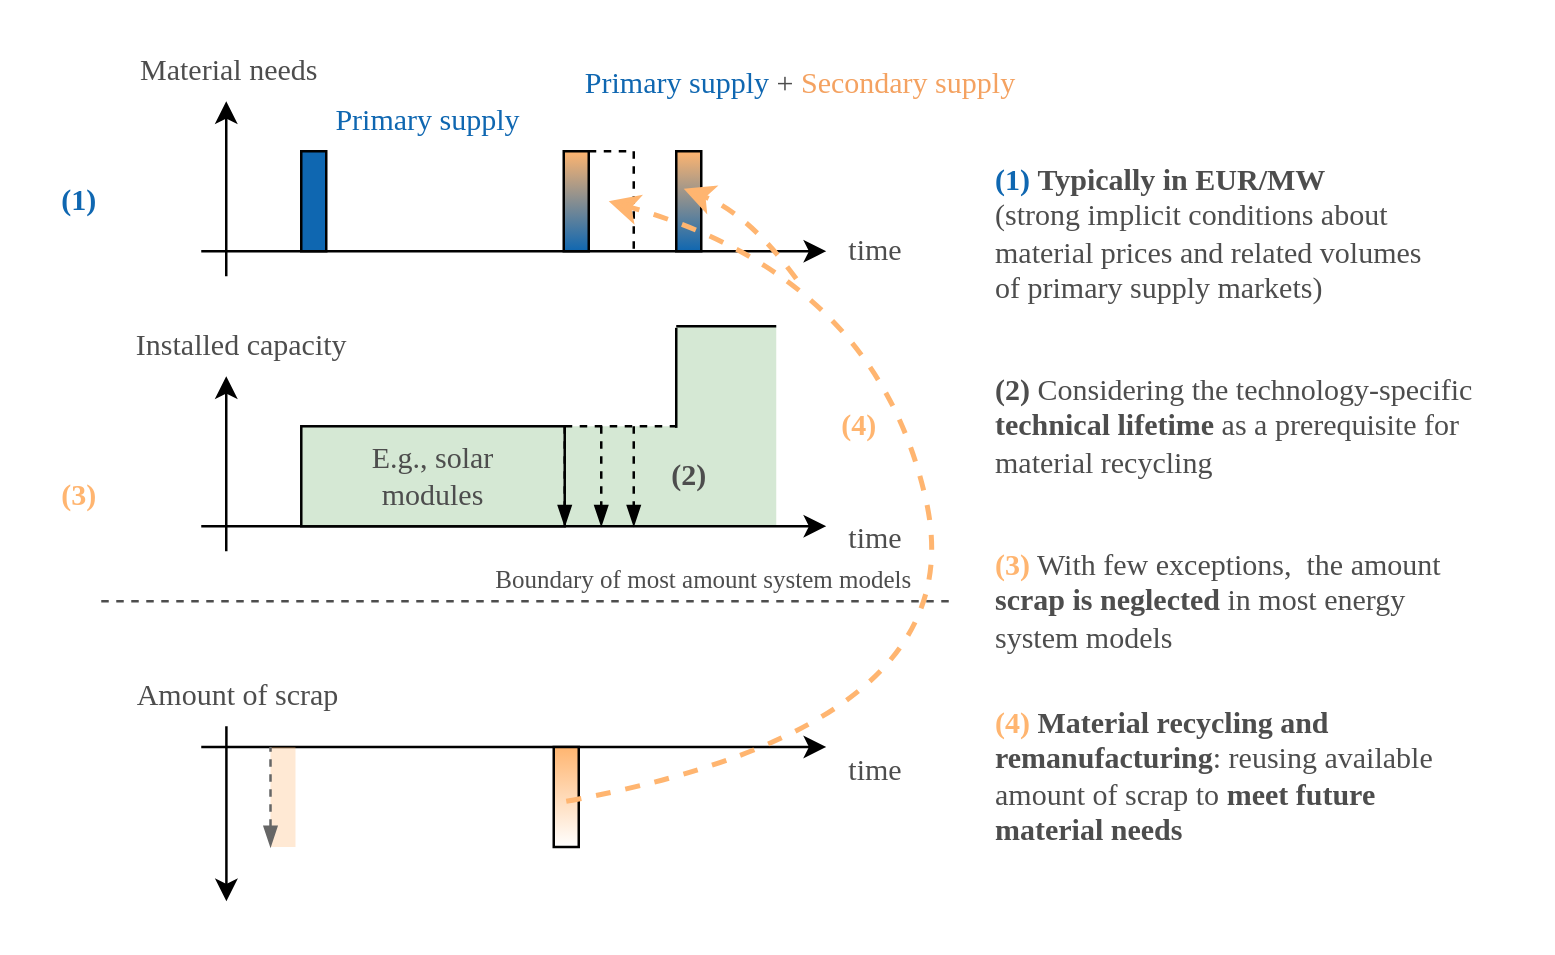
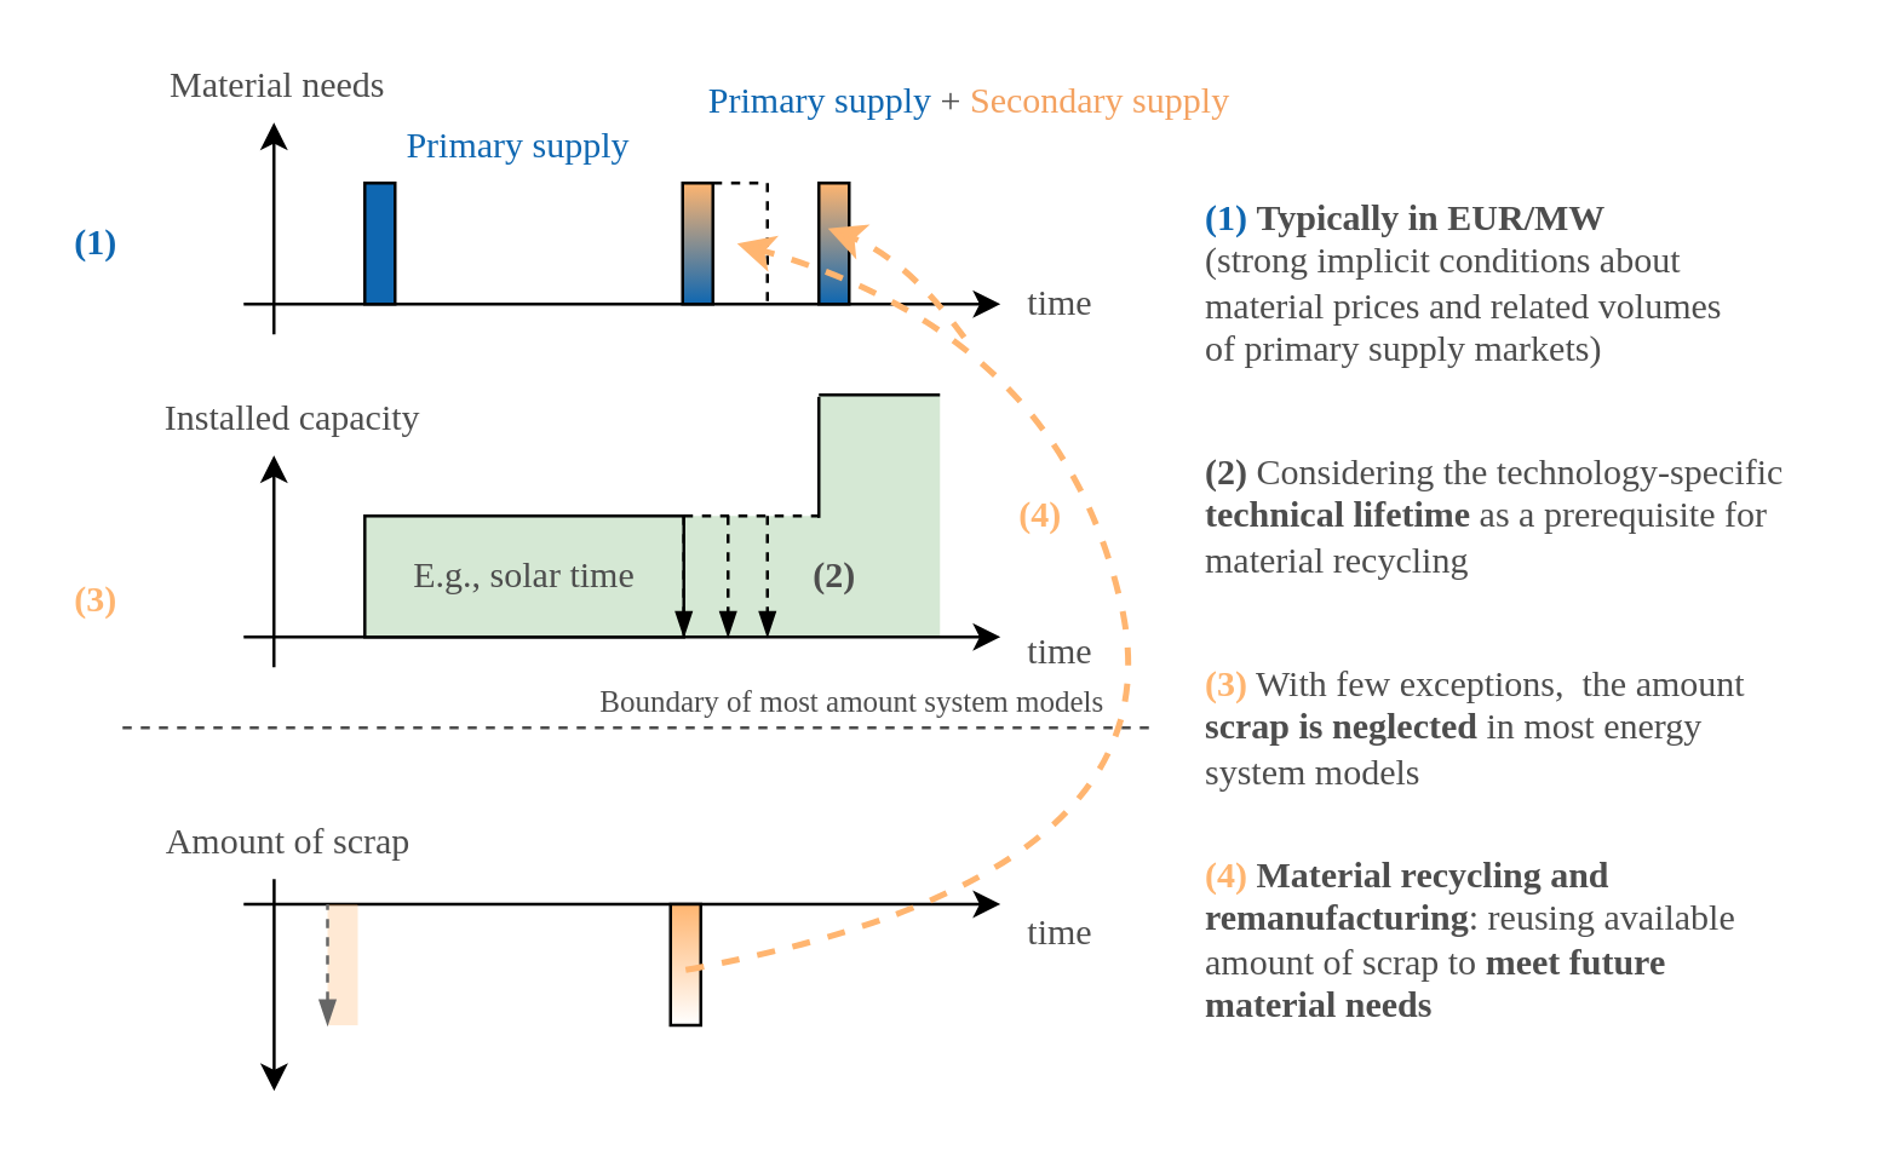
  <mxCell id="0" />
  <mxCell id="1" parent="0" />
  <mxCell id="2" value="" style="rounded=0;whiteSpace=wrap;html=1;rotation=-90;gradientColor=#0F67B1;gradientDirection=west;fillColor=#FFB570;" parent="1" vertex="1"><mxGeometry x="255" y="75" width="40" height="10" as="geometry" /></mxCell>
  <mxCell id="3" value="" style="rounded=0;whiteSpace=wrap;html=1;rotation=-90;fillColor=#D5E8D4;strokeColor=none;" parent="1" vertex="1"><mxGeometry x="240" y="150.01" width="40" height="80" as="geometry" /></mxCell>
  <mxCell id="4" value="" style="rounded=0;whiteSpace=wrap;html=1;rotation=-180;fillColor=#D5E8D4;strokeColor=none;" parent="1" vertex="1"><mxGeometry x="270" y="130" width="40" height="80" as="geometry" /></mxCell>
  <mxCell id="5" value="" style="endArrow=classic;html=1;rounded=0;endFill=1;" parent="1" edge="1"><mxGeometry width="50" height="50" relative="1" as="geometry"><mxPoint x="90" y="110" as="sourcePoint" /><mxPoint x="90" y="40" as="targetPoint" /></mxGeometry></mxCell>
  <mxCell id="6" value="" style="endArrow=classic;html=1;rounded=0;" parent="1" edge="1"><mxGeometry width="50" height="50" relative="1" as="geometry"><mxPoint x="80" y="100" as="sourcePoint" /><mxPoint x="330" y="100" as="targetPoint" /></mxGeometry></mxCell>
  <mxCell id="7" value="" style="endArrow=classic;html=1;rounded=0;endFill=1;" parent="1" edge="1"><mxGeometry width="50" height="50" relative="1" as="geometry"><mxPoint x="90" y="220" as="sourcePoint" /><mxPoint x="90" y="150" as="targetPoint" /></mxGeometry></mxCell>
  <mxCell id="8" value="" style="endArrow=classic;html=1;rounded=0;" parent="1" edge="1"><mxGeometry width="50" height="50" relative="1" as="geometry"><mxPoint x="80" y="210" as="sourcePoint" /><mxPoint x="330" y="210" as="targetPoint" /></mxGeometry></mxCell>
  <mxCell id="9" value="" style="endArrow=classic;html=1;rounded=0;" parent="1" edge="1"><mxGeometry width="50" height="50" relative="1" as="geometry"><mxPoint x="90.06" y="290" as="sourcePoint" /><mxPoint x="90.06" y="360" as="targetPoint" /></mxGeometry></mxCell>
  <mxCell id="10" value="" style="endArrow=classic;html=1;rounded=0;" parent="1" edge="1"><mxGeometry width="50" height="50" relative="1" as="geometry"><mxPoint x="80" y="298.3" as="sourcePoint" /><mxPoint x="330" y="298.3" as="targetPoint" /></mxGeometry></mxCell>
  <mxCell id="11" value="&lt;font color=&quot;#4d4d4d&quot; face=&quot;Georgia&quot;&gt;time&lt;/font&gt;" style="text;html=1;align=center;verticalAlign=middle;whiteSpace=wrap;rounded=0;" parent="1" vertex="1"><mxGeometry x="330" y="85" width="40" height="30" as="geometry" /></mxCell>
  <mxCell id="12" value="&lt;font style=&quot;font-size: 12px;&quot; color=&quot;#4d4d4d&quot;&gt;&lt;font style=&quot;font-size: 12px;&quot; face=&quot;Georgia&quot;&gt;Material&amp;nbsp;&lt;/font&gt;&lt;span style=&quot;background-color: initial; font-family: Georgia;&quot;&gt;needs&lt;/span&gt;&lt;/font&gt;" style="text;html=1;align=center;verticalAlign=middle;whiteSpace=wrap;rounded=0;rotation=0;" parent="1" vertex="1"><mxGeometry x="50" y="20" width="82.7" height="15" as="geometry" /></mxCell>
  <mxCell id="13" value="" style="rounded=0;whiteSpace=wrap;html=1;rotation=-90;gradientColor=none;gradientDirection=radial;fillColor=#0F67B1;" parent="1" vertex="1"><mxGeometry x="105" y="75" width="40" height="10" as="geometry" /></mxCell>
  <mxCell id="14" value="" style="rounded=0;whiteSpace=wrap;html=1;rotation=-90;fillColor=#D5E8D4;" parent="1" vertex="1"><mxGeometry x="152.7" y="137.32" width="40" height="105.38" as="geometry" /></mxCell>
  <mxCell id="15" value="" style="endArrow=none;html=1;rounded=0;exitX=1;exitY=1;exitDx=0;exitDy=0;dashed=1;" parent="1" source="14" edge="1"><mxGeometry width="50" height="50" relative="1" as="geometry"><mxPoint x="330" y="210" as="sourcePoint" /><mxPoint x="270" y="170" as="targetPoint" /></mxGeometry></mxCell>
  <mxCell id="16" value="" style="endArrow=blockThin;html=1;rounded=0;dashed=1;endFill=1;" parent="1" edge="1"><mxGeometry width="50" height="50" relative="1" as="geometry"><mxPoint x="253" y="170" as="sourcePoint" /><mxPoint x="253" y="210" as="targetPoint" /></mxGeometry></mxCell>
  <mxCell id="17" value="" style="endArrow=blockThin;html=1;rounded=0;dashed=1;endFill=1;" parent="1" edge="1"><mxGeometry width="50" height="50" relative="1" as="geometry"><mxPoint x="240" y="170.01" as="sourcePoint" /><mxPoint x="240" y="210.01" as="targetPoint" /></mxGeometry></mxCell>
  <mxCell id="18" value="" style="endArrow=blockThin;html=1;rounded=0;dashed=1;exitX=1;exitY=1;exitDx=0;exitDy=0;entryX=0;entryY=1;entryDx=0;entryDy=0;endFill=1;" parent="1" source="14" target="14" edge="1"><mxGeometry width="50" height="50" relative="1" as="geometry"><mxPoint x="225" y="170.01" as="sourcePoint" /><mxPoint x="225" y="210.01" as="targetPoint" /></mxGeometry></mxCell>
  <mxCell id="19" value="" style="rounded=0;whiteSpace=wrap;html=1;rotation=-90;fillColor=#FFFFFF;gradientColor=#FFB570;gradientDirection=east;" parent="1" vertex="1"><mxGeometry x="206" y="313.3" width="40" height="10" as="geometry" /></mxCell>
  <mxCell id="20" value="" style="rounded=0;whiteSpace=wrap;html=1;rotation=-90;fillColor=#FFB570;dashed=1;opacity=30;strokeColor=none;" parent="1" vertex="1"><mxGeometry x="92.7" y="313.3" width="40" height="10" as="geometry" /></mxCell>
  <mxCell id="21" value="" style="endArrow=none;html=1;rounded=0;" parent="1" edge="1"><mxGeometry width="50" height="50" relative="1" as="geometry"><mxPoint x="270" y="170.64" as="sourcePoint" /><mxPoint x="270" y="130.64" as="targetPoint" /></mxGeometry></mxCell>
  <mxCell id="22" value="" style="rounded=0;whiteSpace=wrap;html=1;rotation=-90;gradientColor=#0F67B1;gradientDirection=west;fillColor=#FFB570;" parent="1" vertex="1"><mxGeometry x="210" y="75" width="40" height="10" as="geometry" /></mxCell>
  <mxCell id="23" value="" style="endArrow=none;html=1;rounded=0;exitX=1;exitY=1;exitDx=0;exitDy=0;dashed=1;" parent="1" edge="1"><mxGeometry width="50" height="50" relative="1" as="geometry"><mxPoint x="235" y="60" as="sourcePoint" /><mxPoint x="250" y="60" as="targetPoint" /></mxGeometry></mxCell>
  <mxCell id="24" value="" style="endArrow=none;html=1;rounded=0;dashed=1;" parent="1" edge="1"><mxGeometry width="50" height="50" relative="1" as="geometry"><mxPoint x="253" y="60" as="sourcePoint" /><mxPoint x="253" y="100" as="targetPoint" /><Array as="points"><mxPoint x="253" y="80" /></Array></mxGeometry></mxCell>
  <mxCell id="25" value="" style="endArrow=none;html=1;rounded=0;exitX=0;exitY=1;exitDx=0;exitDy=0;entryX=1;entryY=1;entryDx=0;entryDy=0;dashed=1;strokeColor=#666666;jumpSize=0;strokeWidth=1;endFill=0;startArrow=blockThin;startFill=1;" parent="1" edge="1"><mxGeometry width="50" height="50" relative="1" as="geometry"><mxPoint x="107.7" y="338.3" as="sourcePoint" /><mxPoint x="107.7" y="298.3" as="targetPoint" /></mxGeometry></mxCell>
  <mxCell id="26" value="&lt;font style=&quot;font-size: 12px;&quot; color=&quot;#4d4d4d&quot; face=&quot;Georgia&quot;&gt;Installed capacity&lt;/font&gt;" style="text;html=1;align=center;verticalAlign=middle;whiteSpace=wrap;rounded=0;rotation=0;" parent="1" vertex="1"><mxGeometry x="47.7" y="130" width="97.3" height="15" as="geometry" /></mxCell>
  <mxCell id="27" value="&lt;font style=&quot;font-size: 12px;&quot; color=&quot;#4d4d4d&quot; face=&quot;Georgia&quot;&gt;Amount of scrap&lt;/font&gt;" style="text;html=1;align=center;verticalAlign=middle;whiteSpace=wrap;rounded=0;rotation=0;" parent="1" vertex="1"><mxGeometry x="50" y="270" width="90" height="15" as="geometry" /></mxCell>
- <mxCell id="28" value="&lt;font color=&quot;#4d4d4d&quot; style=&quot;font-size: 12px;&quot; face=&quot;Georgia&quot;&gt;E.g., solar modules&lt;/font&gt;" style="text;html=1;align=center;verticalAlign=middle;whiteSpace=wrap;rounded=0;" parent="1" vertex="1"><mxGeometry x="130" y="175" width="86" height="30" as="geometry" /></mxCell>
+ <mxCell id="28" value="&lt;font color=&quot;#4d4d4d&quot; style=&quot;font-size: 12px;&quot; face=&quot;Georgia&quot;&gt;E.g., solar time&lt;/font&gt;" style="text;html=1;align=center;verticalAlign=middle;whiteSpace=wrap;rounded=0;" parent="1" vertex="1"><mxGeometry x="130" y="175" width="86" height="30" as="geometry" /></mxCell>
  <mxCell id="29" value="" style="endArrow=none;html=1;rounded=0;dashed=1;strokeColor=#4D4D4D;" parent="1" edge="1"><mxGeometry width="50" height="50" relative="1" as="geometry"><mxPoint x="40" y="240" as="sourcePoint" /><mxPoint x="380" y="240" as="targetPoint" /></mxGeometry></mxCell>
  <mxCell id="30" value="" style="endArrow=none;html=1;rounded=0;" parent="1" edge="1"><mxGeometry width="50" height="50" relative="1" as="geometry"><mxPoint x="310" y="130" as="sourcePoint" /><mxPoint x="270" y="130" as="targetPoint" /></mxGeometry></mxCell>
  <mxCell id="31" value="" style="curved=1;endArrow=classic;html=1;rounded=0;strokeColor=#FFB570;dashed=1;strokeWidth=2;entryX=0.5;entryY=0;entryDx=0;entryDy=0;" parent="1" edge="1"><mxGeometry width="50" height="50" relative="1" as="geometry"><mxPoint x="318" y="111" as="sourcePoint" /><mxPoint x="273" y="75" as="targetPoint" /><Array as="points"><mxPoint x="299" y="85" /></Array></mxGeometry></mxCell>
  <mxCell id="32" value="&lt;font style=&quot;font-size: 12px;&quot; face=&quot;Georgia&quot;&gt;&lt;b&gt;&lt;font color=&quot;#0f67b1&quot; style=&quot;font-size: 12px;&quot;&gt;(1)&lt;/font&gt;&lt;/b&gt; &lt;font style=&quot;font-size: 12px;&quot; color=&quot;#4d4d4d&quot;&gt;&lt;b&gt;Typically in EUR/MW&lt;/b&gt; (strong&amp;nbsp;implicit conditions about material prices and related volumes of primary supply markets)&lt;/font&gt;&lt;/font&gt;" style="text;html=1;align=left;verticalAlign=middle;whiteSpace=wrap;rounded=0;rotation=0;" parent="1" vertex="1"><mxGeometry x="396" y="62.51" width="180" height="60" as="geometry" /></mxCell>
  <mxCell id="33" value="&lt;font color=&quot;#0f67b1&quot; style=&quot;font-size: 12px;&quot; face=&quot;Georgia&quot;&gt;&lt;b style=&quot;&quot;&gt;(1)&lt;/b&gt;&lt;/font&gt;" style="text;html=1;align=center;verticalAlign=middle;whiteSpace=wrap;rounded=0;rotation=0;" parent="1" vertex="1"><mxGeometry x="20" y="72.5" width="22.7" height="15" as="geometry" /></mxCell>
  <mxCell id="34" value="&lt;font style=&quot;font-size: 12px;&quot; face=&quot;Georgia&quot;&gt;&lt;b&gt;&lt;font style=&quot;font-size: 12px;&quot; color=&quot;#ffb570&quot;&gt;(3)&lt;/font&gt;&lt;/b&gt; &lt;font style=&quot;font-size: 12px;&quot; color=&quot;#4d4d4d&quot;&gt;With few exceptions,&amp;nbsp; the amount &lt;b&gt;scrap is neglected&lt;/b&gt; in most energy system models&amp;nbsp;&lt;/font&gt;&lt;/font&gt;" style="text;html=1;align=left;verticalAlign=middle;whiteSpace=wrap;rounded=0;rotation=0;" parent="1" vertex="1"><mxGeometry x="396" y="232.51" width="190" height="15" as="geometry" /></mxCell>
  <mxCell id="35" value="&lt;font color=&quot;#ffb570&quot; style=&quot;font-size: 12px;&quot; face=&quot;Georgia&quot;&gt;&lt;b style=&quot;&quot;&gt;(3)&lt;/b&gt;&lt;/font&gt;" style="text;html=1;align=center;verticalAlign=middle;whiteSpace=wrap;rounded=0;rotation=0;" parent="1" vertex="1"><mxGeometry x="20" y="190" width="22.7" height="15" as="geometry" /></mxCell>
  <mxCell id="36" value="&lt;font color=&quot;#4d4d4d&quot; style=&quot;font-size: 12px;&quot; face=&quot;Georgia&quot;&gt;&lt;b style=&quot;&quot;&gt;(2)&lt;/b&gt;&lt;/font&gt;" style="text;html=1;align=center;verticalAlign=middle;whiteSpace=wrap;rounded=0;rotation=0;" parent="1" vertex="1"><mxGeometry x="263.65" y="182.51" width="22.7" height="15" as="geometry" /></mxCell>
  <mxCell id="37" value="&lt;b style=&quot;font-family: Georgia;&quot;&gt;&lt;font style=&quot;font-size: 12px;&quot; color=&quot;#4d4d4d&quot;&gt;(2)&lt;/font&gt;&lt;/b&gt;&lt;font style=&quot;font-size: 12px;&quot; face=&quot;Georgia&quot;&gt;&lt;font style=&quot;font-size: 12px;&quot; color=&quot;#4d4d4d&quot;&gt; Considering the technology-specific &lt;b&gt;technical lifetime&lt;/b&gt; as a prerequisite for material recycling&lt;/font&gt;&lt;/font&gt;" style="text;html=1;align=left;verticalAlign=middle;whiteSpace=wrap;rounded=0;rotation=0;" parent="1" vertex="1"><mxGeometry x="396" y="162.52" width="204" height="15" as="geometry" /></mxCell>
  <mxCell id="38" value="&lt;font color=&quot;#ffb570&quot; style=&quot;font-size: 12px;&quot; face=&quot;Georgia&quot;&gt;&lt;b style=&quot;&quot;&gt;(4)&lt;/b&gt;&lt;/font&gt;" style="text;html=1;align=center;verticalAlign=middle;whiteSpace=wrap;rounded=0;rotation=0;" parent="1" vertex="1"><mxGeometry x="332" y="162.5" width="22.7" height="15" as="geometry" /></mxCell>
  <mxCell id="39" value="&lt;font style=&quot;font-size: 12px;&quot; face=&quot;Georgia&quot;&gt;&lt;b&gt;&lt;font style=&quot;font-size: 12px;&quot; color=&quot;#ffb570&quot;&gt;(4)&lt;/font&gt;&lt;/b&gt;&amp;nbsp;&lt;font style=&quot;font-size: 12px;&quot; color=&quot;#4d4d4d&quot;&gt;&lt;b&gt;Material recycling and remanufacturing&lt;/b&gt;: reusing available amount of scrap to &lt;b&gt;meet future material needs&lt;/b&gt;&lt;/font&gt;&lt;/font&gt;" style="text;html=1;align=left;verticalAlign=middle;whiteSpace=wrap;rounded=0;rotation=0;" parent="1" vertex="1"><mxGeometry x="396" y="302.51" width="200" height="15" as="geometry" /></mxCell>
  <mxCell id="40" value="&lt;font style=&quot;font-size: 10px;&quot; face=&quot;Georgia&quot;&gt;Boundary of most amount system models&amp;nbsp;&lt;/font&gt;" style="text;html=1;align=right;verticalAlign=middle;whiteSpace=wrap;rounded=0;fontColor=#4D4D4D;" parent="1" vertex="1"><mxGeometry x="130" y="223" width="239" height="16.6" as="geometry" /></mxCell>
  <mxCell id="41" value="" style="curved=1;endArrow=classic;html=1;rounded=0;strokeColor=#FFB570;dashed=1;strokeWidth=2;exitX=0.457;exitY=0.5;exitDx=0;exitDy=0;exitPerimeter=0;" parent="1" source="19" edge="1"><mxGeometry width="50" height="50" relative="1" as="geometry"><mxPoint x="240" y="320" as="sourcePoint" /><mxPoint x="243" y="80" as="targetPoint" /><Array as="points"><mxPoint x="390" y="290" /><mxPoint x="350" y="110" /></Array></mxGeometry></mxCell>
  <mxCell id="42" value="&lt;font color=&quot;#4d4d4d&quot; face=&quot;Georgia&quot;&gt;time&lt;/font&gt;" style="text;html=1;align=center;verticalAlign=middle;whiteSpace=wrap;rounded=0;" parent="1" vertex="1"><mxGeometry x="330" y="200.01" width="40" height="30" as="geometry" /></mxCell>
  <mxCell id="43" value="&lt;font color=&quot;#4d4d4d&quot; face=&quot;Georgia&quot;&gt;time&lt;/font&gt;" style="text;html=1;align=center;verticalAlign=middle;whiteSpace=wrap;rounded=0;" parent="1" vertex="1"><mxGeometry x="330" y="293.3" width="40" height="30" as="geometry" /></mxCell>
  <mxCell id="44" value="&lt;font color=&quot;#0f67b1&quot; face=&quot;Georgia&quot; style=&quot;font-size: 12px;&quot;&gt;Primary supply&lt;/font&gt;" style="text;html=1;align=center;verticalAlign=middle;whiteSpace=wrap;rounded=0;rotation=0;fontSize=12;fontColor=#72849E;" parent="1" vertex="1"><mxGeometry x="126" y="40" width="90" height="15" as="geometry" /></mxCell>
  <mxCell id="45" value="&lt;font style=&quot;font-size: 12px;&quot;&gt;&lt;font color=&quot;#0f67b1&quot; style=&quot;font-size: 12px;&quot; face=&quot;Georgia&quot;&gt;Primary supply&lt;/font&gt;&lt;font color=&quot;#a9c4eb&quot; style=&quot;font-size: 12px;&quot; face=&quot;Georgia&quot;&gt; &lt;/font&gt;&lt;font color=&quot;#4d4d4d&quot; style=&quot;font-size: 12px;&quot; face=&quot;Georgia&quot;&gt;+&lt;/font&gt;&lt;font color=&quot;#a9c4eb&quot; style=&quot;font-size: 12px;&quot; face=&quot;Georgia&quot;&gt;&amp;nbsp;&lt;/font&gt;&lt;font color=&quot;#f4a261&quot;&gt;&lt;font style=&quot;font-size: 12px;&quot; face=&quot;Georgia&quot;&gt;Secondary&lt;/font&gt;&lt;font style=&quot;font-size: 12px;&quot; face=&quot;Georgia&quot;&gt; &lt;/font&gt;&lt;font style=&quot;font-size: 12px;&quot; face=&quot;Georgia&quot;&gt;supply&lt;/font&gt;&lt;/font&gt;&lt;/font&gt;" style="text;html=1;align=center;verticalAlign=middle;whiteSpace=wrap;rounded=0;rotation=0;fontSize=12;" parent="1" vertex="1"><mxGeometry x="216" y="25" width="208" height="15" as="geometry" /></mxCell>
